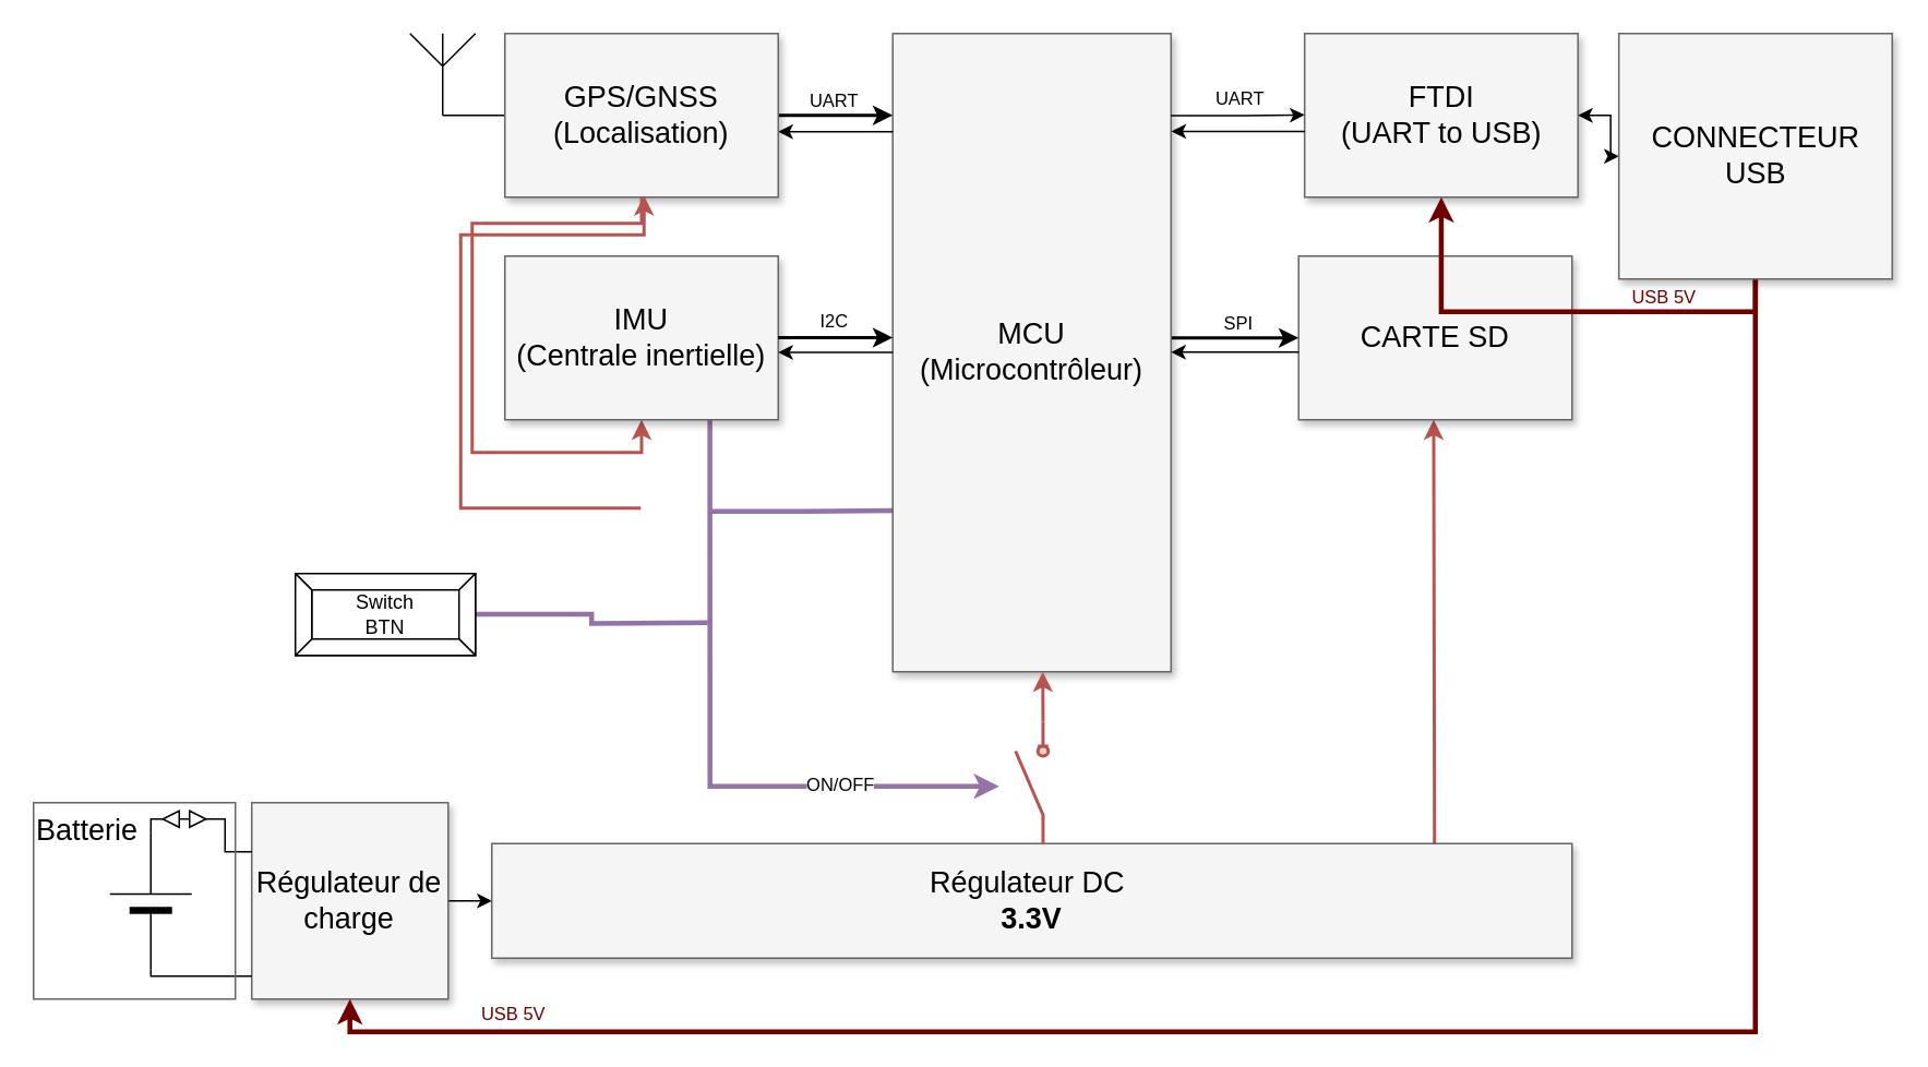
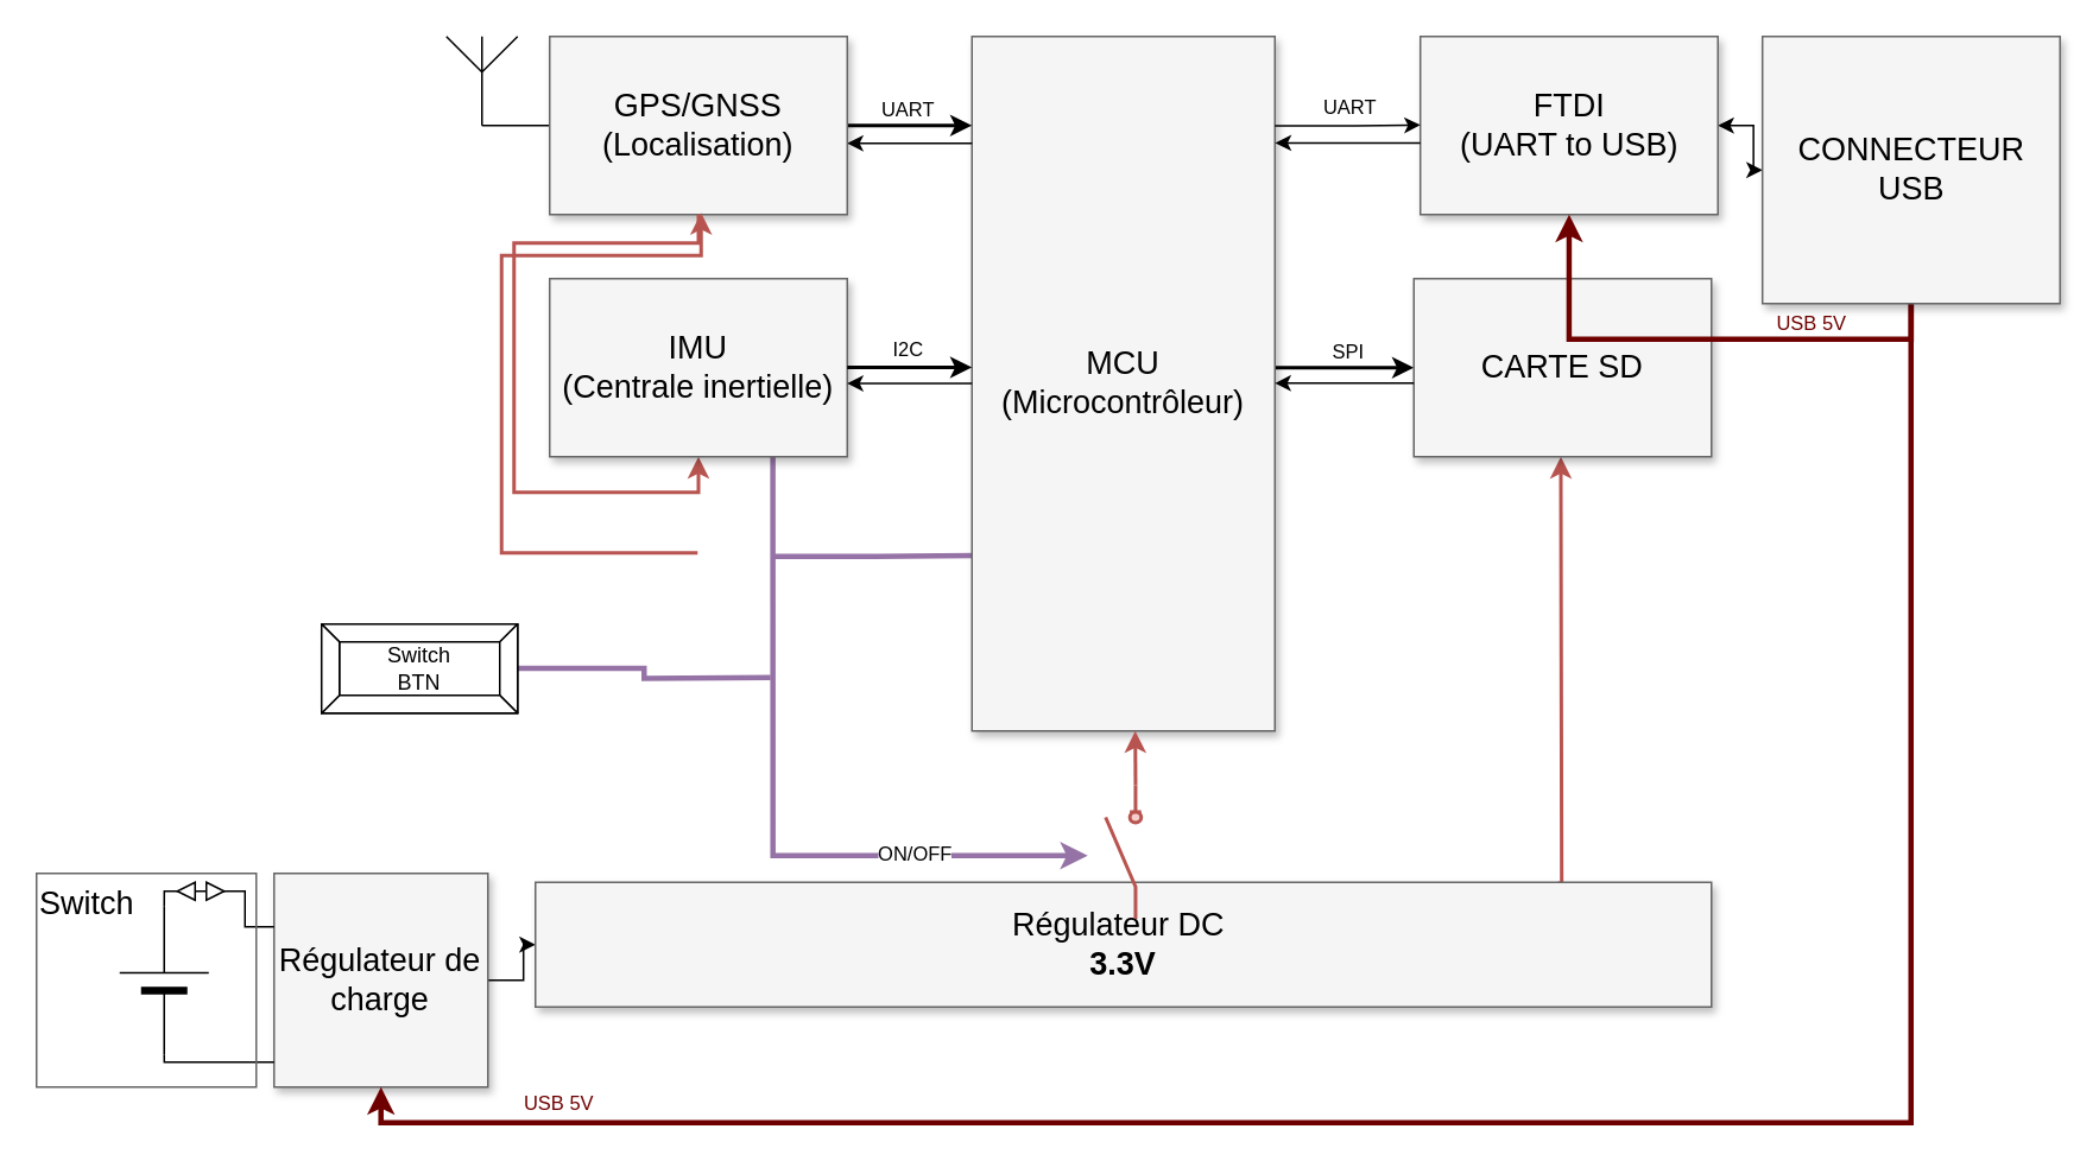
  <mxCell id="0" style=";html=1;" />
  <mxCell id="1" style=";html=1;" parent="0" />
  <mxCell id="2" style="edgeStyle=elbowEdgeStyle;rounded=0;html=1;startArrow=none;startFill=0;jettySize=auto;orthogonalLoop=1;fontSize=18;elbow=vertical;strokeWidth=2;entryX=0;entryY=0.5;entryDx=0;entryDy=0;" parent="1" source="5" target="18" edge="1"><mxGeometry relative="1" as="geometry"><mxPoint x="795" y="154.667" as="targetPoint" /><Array as="points"><mxPoint x="740" y="206" /></Array></mxGeometry></mxCell>
  <mxCell id="3" value="SPI" style="edgeLabel;html=1;align=center;verticalAlign=middle;resizable=0;points=[];" parent="2" vertex="1" connectable="0"><mxGeometry x="0.501" y="2" relative="1" as="geometry"><mxPoint x="-19" y="-8" as="offset" /></mxGeometry></mxCell>
  <mxCell id="4" style="edgeStyle=orthogonalEdgeStyle;rounded=0;orthogonalLoop=1;jettySize=auto;html=1;exitX=0;exitY=0.75;exitDx=0;exitDy=0;endArrow=none;endFill=0;fillColor=#e1d5e7;strokeColor=#9673a6;strokeWidth=3;" edge="1" parent="1"><mxGeometry relative="1" as="geometry"><mxPoint x="433" y="312" as="targetPoint" /><mxPoint x="547" y="311.5" as="sourcePoint" /></mxGeometry></mxCell>
  <mxCell id="5" value="MCU&lt;br&gt;(Microcontrôleur)" style="whiteSpace=wrap;html=1;shadow=1;fontSize=18;fillColor=#f5f5f5;strokeColor=#666666;" parent="1" vertex="1"><mxGeometry x="545" y="20" width="170" height="390" as="geometry" /></mxCell>
  <mxCell id="6" style="edgeStyle=elbowEdgeStyle;rounded=0;html=1;startArrow=none;startFill=0;jettySize=auto;orthogonalLoop=1;fontSize=18;elbow=horizontal;strokeWidth=2;" parent="1" source="10" target="5" edge="1"><mxGeometry relative="1" as="geometry"><Array as="points"><mxPoint x="530" y="70" /><mxPoint x="508" y="206" /><mxPoint x="528" y="186" /><mxPoint x="515" y="190" /></Array></mxGeometry></mxCell>
  <mxCell id="7" value="UART" style="edgeLabel;html=1;align=center;verticalAlign=middle;resizable=0;points=[];" parent="6" vertex="1" connectable="0"><mxGeometry x="0.486" y="1" relative="1" as="geometry"><mxPoint x="-19" y="-9" as="offset" /></mxGeometry></mxCell>
  <mxCell id="8" value="" style="edgeStyle=orthogonalEdgeStyle;rounded=0;orthogonalLoop=1;jettySize=auto;html=1;startArrow=classic;startFill=1;endArrow=none;endFill=0;" parent="1" edge="1"><mxGeometry relative="1" as="geometry"><mxPoint x="475" y="80" as="sourcePoint" /><mxPoint x="545" y="80" as="targetPoint" /><Array as="points"><mxPoint x="528" y="80" /><mxPoint x="528" y="80" /></Array></mxGeometry></mxCell>
  <mxCell id="9" style="edgeStyle=orthogonalEdgeStyle;rounded=0;orthogonalLoop=1;jettySize=auto;html=1;exitX=0;exitY=0.5;exitDx=0;exitDy=0;entryX=0.5;entryY=1;entryDx=0;entryDy=0;entryPerimeter=0;endArrow=none;endFill=0;" parent="1" source="10" target="31" edge="1"><mxGeometry relative="1" as="geometry" /></mxCell>
  <mxCell id="10" value="GPS/GNSS&lt;br&gt;(Localisation)" style="whiteSpace=wrap;html=1;shadow=1;fontSize=18;fillColor=#f5f5f5;strokeColor=#666666;" parent="1" vertex="1"><mxGeometry x="308" y="20" width="167" height="100" as="geometry" /></mxCell>
  <mxCell id="11" style="edgeStyle=orthogonalEdgeStyle;rounded=0;orthogonalLoop=1;jettySize=auto;html=1;exitX=0.5;exitY=1;exitDx=0;exitDy=0;fillColor=#f8cecc;strokeColor=#b85450;startArrow=classic;startFill=1;endArrow=none;endFill=0;strokeWidth=2;" parent="1" source="14" target="10" edge="1"><mxGeometry relative="1" as="geometry" /></mxCell>
  <mxCell id="12" style="edgeStyle=orthogonalEdgeStyle;rounded=0;orthogonalLoop=1;jettySize=auto;html=1;exitX=0.75;exitY=1;exitDx=0;exitDy=0;fillColor=#e1d5e7;strokeColor=#9673a6;strokeWidth=3;" edge="1" parent="1" source="14"><mxGeometry relative="1" as="geometry"><mxPoint x="610" y="480" as="targetPoint" /><Array as="points"><mxPoint x="433" y="480" /></Array></mxGeometry></mxCell>
  <mxCell id="13" value="ON/OFF" style="edgeLabel;html=1;align=center;verticalAlign=middle;resizable=0;points=[];" vertex="1" connectable="0" parent="12"><mxGeometry x="0.513" y="-2" relative="1" as="geometry"><mxPoint y="-4" as="offset" /></mxGeometry></mxCell>
  <mxCell id="14" value="IMU&lt;br&gt;(Centrale inertielle)" style="whiteSpace=wrap;html=1;shadow=1;fontSize=18;fillColor=#f5f5f5;strokeColor=#666666;" parent="1" vertex="1"><mxGeometry x="308" y="156" width="167" height="100" as="geometry" /></mxCell>
  <mxCell id="15" style="edgeStyle=orthogonalEdgeStyle;rounded=0;orthogonalLoop=1;jettySize=auto;html=1;entryX=0;entryY=0.5;entryDx=0;entryDy=0;" parent="1" source="16" target="25" edge="1"><mxGeometry relative="1" as="geometry" /></mxCell>
  <mxCell id="16" value="Régulateur de charge" style="whiteSpace=wrap;html=1;shadow=1;fontSize=18;fillColor=#f5f5f5;strokeColor=#666666;" parent="1" vertex="1"><mxGeometry x="153.33" y="490" width="120" height="120" as="geometry" /></mxCell>
  <mxCell id="17" style="edgeStyle=orthogonalEdgeStyle;rounded=0;orthogonalLoop=1;jettySize=auto;html=1;exitX=0.5;exitY=1;exitDx=0;exitDy=0;entryX=0.871;entryY=-0.007;entryDx=0;entryDy=0;entryPerimeter=0;fillColor=#f8cecc;strokeColor=#b85450;startArrow=classic;startFill=1;endArrow=none;endFill=0;strokeWidth=2;" parent="1" target="25" edge="1"><mxGeometry relative="1" as="geometry"><mxPoint x="875.5" y="256" as="sourcePoint" /><Array as="points"><mxPoint x="876" y="270" /><mxPoint x="876" y="270" /><mxPoint x="876" y="515" /></Array><mxPoint x="880.46" y="516.4" as="targetPoint" /></mxGeometry></mxCell>
  <mxCell id="18" value="CARTE SD" style="whiteSpace=wrap;html=1;shadow=1;fontSize=18;fillColor=#f5f5f5;strokeColor=#666666;" parent="1" vertex="1"><mxGeometry x="793" y="156" width="167" height="100" as="geometry" /></mxCell>
  <mxCell id="19" value="" style="edgeStyle=orthogonalEdgeStyle;rounded=0;orthogonalLoop=1;jettySize=auto;html=1;startArrow=classic;startFill=1;endArrow=none;endFill=0;exitX=1;exitY=0.5;exitDx=0;exitDy=0;" parent="1" edge="1" source="5"><mxGeometry relative="1" as="geometry"><mxPoint x="709.97" y="214.71" as="sourcePoint" /><mxPoint x="792.97" y="214.71" as="targetPoint" /><Array as="points"><mxPoint x="793" y="215" /></Array></mxGeometry></mxCell>
  <mxCell id="20" style="edgeStyle=orthogonalEdgeStyle;rounded=0;orthogonalLoop=1;jettySize=auto;html=1;exitX=0;exitY=0.5;exitDx=0;exitDy=0;exitPerimeter=0;endArrow=none;endFill=0;" parent="1" source="22" edge="1"><mxGeometry relative="1" as="geometry"><mxPoint x="153.33" y="596" as="targetPoint" /><Array as="points"><mxPoint x="101.33" y="596" /><mxPoint x="153.33" y="596" /></Array></mxGeometry></mxCell>
  <mxCell id="21" style="edgeStyle=orthogonalEdgeStyle;rounded=0;orthogonalLoop=1;jettySize=auto;html=1;exitX=1;exitY=0.5;exitDx=0;exitDy=0;exitPerimeter=0;entryX=0;entryY=0.25;entryDx=0;entryDy=0;endArrow=none;endFill=0;" parent="1" source="22" target="16" edge="1"><mxGeometry relative="1" as="geometry"><mxPoint x="130" y="508.293" as="targetPoint" /><Array as="points"><mxPoint x="92" y="500" /><mxPoint x="137" y="500" /><mxPoint x="137" y="520" /></Array></mxGeometry></mxCell>
  <mxCell id="22" value="" style="verticalLabelPosition=bottom;shadow=0;dashed=0;align=center;fillColor=strokeColor;html=1;verticalAlign=top;strokeWidth=1;shape=mxgraph.electrical.miscellaneous.monocell_battery;rotation=-90;" parent="1" vertex="1"><mxGeometry x="50" y="525" width="83.33" height="50" as="geometry" /></mxCell>
  <mxCell id="23" value="" style="triangle;whiteSpace=wrap;html=1;" parent="1" vertex="1"><mxGeometry x="115.33" y="495" width="10" height="10" as="geometry" /></mxCell>
  <mxCell id="24" value="" style="triangle;whiteSpace=wrap;html=1;rotation=-180;" parent="1" vertex="1"><mxGeometry x="99" y="495" width="10" height="10" as="geometry" /></mxCell>
- <mxCell id="25" value="Régulateur DC&amp;nbsp;&lt;br&gt;&lt;b&gt;3.3V&lt;/b&gt;" style="whiteSpace=wrap;html=1;shadow=1;fontSize=18;fillColor=#f5f5f5;strokeColor=#666666;" parent="1" vertex="1"><mxGeometry x="300" y="515" width="660" height="70" as="geometry" /></mxCell>
- <mxCell id="26" value="Batterie" style="whiteSpace=wrap;html=1;shadow=0;fontSize=18;fillColor=none;strokeColor=#666666;align=left;horizontal=1;verticalAlign=top;" parent="1" vertex="1"><mxGeometry x="20" y="490" width="123.33" height="120" as="geometry" /></mxCell>
+ <mxCell id="25" value="Régulateur DC&amp;nbsp;&lt;br&gt;&lt;b&gt;3.3V&lt;/b&gt;" style="whiteSpace=wrap;html=1;shadow=1;fontSize=18;fillColor=#f5f5f5;strokeColor=#666666;" parent="1" vertex="1"><mxGeometry x="300" y="495" width="660" height="70" as="geometry" /></mxCell>
+ <mxCell id="26" value="Switch" style="whiteSpace=wrap;html=1;shadow=0;fontSize=18;fillColor=none;strokeColor=#666666;align=left;horizontal=1;verticalAlign=top;" parent="1" vertex="1"><mxGeometry x="20" y="490" width="123.33" height="120" as="geometry" /></mxCell>
  <mxCell id="27" value="" style="endArrow=classic;html=1;rounded=0;fillColor=#f8cecc;strokeColor=#b85450;strokeWidth=2;" parent="1" edge="1"><mxGeometry width="50" height="50" relative="1" as="geometry"><mxPoint x="391" y="310" as="sourcePoint" /><mxPoint x="393" y="119" as="targetPoint" /><Array as="points"><mxPoint x="281" y="310" /><mxPoint x="281" y="293" /><mxPoint x="281" y="223" /><mxPoint x="281" y="143" /><mxPoint x="393" y="143" /></Array></mxGeometry></mxCell>
  <mxCell id="28" style="edgeStyle=orthogonalEdgeStyle;rounded=0;orthogonalLoop=1;jettySize=auto;html=1;exitX=0.5;exitY=1;exitDx=0;exitDy=0;entryX=0.5;entryY=1;entryDx=0;entryDy=0;fillColor=#f8cecc;strokeColor=#b85450;strokeWidth=2;" parent="1" edge="1"><mxGeometry relative="1" as="geometry"><Array as="points"><mxPoint x="1074" y="280" /><mxPoint x="882" y="280" /></Array><mxPoint x="881.5" y="256" as="targetPoint" /></mxGeometry></mxCell>
  <mxCell id="29" value="USB 5V" style="edgeLabel;html=1;align=center;verticalAlign=middle;resizable=0;points=[];fontColor=#b85450;labelBackgroundColor=none;" parent="28" vertex="1" connectable="0"><mxGeometry x="-0.085" y="1" relative="1" as="geometry"><mxPoint x="52" y="-11" as="offset" /></mxGeometry></mxCell>
  <mxCell id="30" style="edgeStyle=orthogonalEdgeStyle;rounded=0;orthogonalLoop=1;jettySize=auto;html=1;entryX=0.5;entryY=1;entryDx=0;entryDy=0;fillColor=#a20025;strokeColor=#6F0000;strokeWidth=3;" parent="1" target="16" edge="1"><mxGeometry relative="1" as="geometry"><mxPoint x="1072" y="140" as="sourcePoint" /><Array as="points"><mxPoint x="1072" y="630" /><mxPoint x="213" y="630" /></Array></mxGeometry></mxCell>
  <mxCell id="31" value="" style="verticalLabelPosition=bottom;shadow=0;dashed=0;align=center;html=1;verticalAlign=top;shape=mxgraph.electrical.radio.aerial_-_antenna_1;" parent="1" vertex="1"><mxGeometry x="250" y="20" width="40" height="50" as="geometry" /></mxCell>
  <mxCell id="32" style="edgeStyle=elbowEdgeStyle;rounded=0;html=1;startArrow=none;startFill=0;jettySize=auto;orthogonalLoop=1;fontSize=18;elbow=horizontal;strokeWidth=2;" parent="1" edge="1"><mxGeometry relative="1" as="geometry"><Array as="points"><mxPoint x="530" y="205.83" /><mxPoint x="508" y="341.83" /><mxPoint x="528" y="321.83" /><mxPoint x="515" y="325.83" /></Array><mxPoint x="475" y="205.83" as="sourcePoint" /><mxPoint x="545" y="205.83" as="targetPoint" /></mxGeometry></mxCell>
  <mxCell id="33" value="I2C" style="edgeLabel;html=1;align=center;verticalAlign=middle;resizable=0;points=[];" parent="32" vertex="1" connectable="0"><mxGeometry x="0.486" y="1" relative="1" as="geometry"><mxPoint x="-19" y="-9" as="offset" /></mxGeometry></mxCell>
  <mxCell id="34" value="" style="edgeStyle=orthogonalEdgeStyle;rounded=0;orthogonalLoop=1;jettySize=auto;html=1;startArrow=classic;startFill=1;endArrow=none;endFill=0;" parent="1" edge="1"><mxGeometry relative="1" as="geometry"><mxPoint x="475" y="214.84" as="sourcePoint" /><mxPoint x="545" y="214.84" as="targetPoint" /><Array as="points"><mxPoint x="528" y="214.84" /><mxPoint x="528" y="214.84" /></Array></mxGeometry></mxCell>
  <mxCell id="35" value="" style="edgeStyle=orthogonalEdgeStyle;rounded=0;orthogonalLoop=1;jettySize=auto;html=1;startArrow=classic;startFill=1;" parent="1" source="36" target="39" edge="1"><mxGeometry relative="1" as="geometry" /></mxCell>
  <mxCell id="36" value="FTDI&lt;br&gt;(UART to USB)" style="whiteSpace=wrap;html=1;shadow=1;fontSize=18;fillColor=#f5f5f5;strokeColor=#666666;" parent="1" vertex="1"><mxGeometry x="796.64" y="20" width="167" height="100" as="geometry" /></mxCell>
  <mxCell id="37" style="edgeStyle=orthogonalEdgeStyle;rounded=0;orthogonalLoop=1;jettySize=auto;html=1;exitX=0.5;exitY=1;exitDx=0;exitDy=0;entryX=0.5;entryY=1;entryDx=0;entryDy=0;fillColor=#a20025;strokeColor=#6F0000;strokeWidth=3;" parent="1" source="39" target="36" edge="1"><mxGeometry relative="1" as="geometry" /></mxCell>
  <mxCell id="38" value="USB 5V" style="edgeLabel;html=1;align=center;verticalAlign=middle;resizable=0;points=[];fontColor=#6f0000;" parent="37" vertex="1" connectable="0"><mxGeometry x="-0.402" y="-3" relative="1" as="geometry"><mxPoint x="7" y="-7" as="offset" /></mxGeometry></mxCell>
  <mxCell id="39" value="CONNECTEUR USB" style="whiteSpace=wrap;html=1;shadow=1;fontSize=18;fillColor=#f5f5f5;strokeColor=#666666;" parent="1" vertex="1"><mxGeometry x="988.64" y="20" width="167" height="150" as="geometry" /></mxCell>
  <mxCell id="40" style="edgeStyle=elbowEdgeStyle;rounded=0;html=1;startArrow=none;startFill=0;jettySize=auto;orthogonalLoop=1;fontSize=18;elbow=horizontal;strokeWidth=1;exitX=1.008;exitY=0.216;exitDx=0;exitDy=0;exitPerimeter=0;" parent="1" edge="1"><mxGeometry relative="1" as="geometry"><Array as="points"><mxPoint x="759.64" y="69.75" /><mxPoint x="779.64" y="49.75" /><mxPoint x="766.64" y="53.75" /></Array><mxPoint x="715" y="70.23" as="sourcePoint" /><mxPoint x="796.64" y="69.75" as="targetPoint" /></mxGeometry></mxCell>
  <mxCell id="41" value="UART" style="edgeLabel;html=1;align=center;verticalAlign=middle;resizable=0;points=[];" parent="40" vertex="1" connectable="0"><mxGeometry x="0.486" y="1" relative="1" as="geometry"><mxPoint x="-19" y="-9" as="offset" /></mxGeometry></mxCell>
  <mxCell id="42" value="" style="edgeStyle=orthogonalEdgeStyle;rounded=0;orthogonalLoop=1;jettySize=auto;html=1;startArrow=classic;startFill=1;endArrow=none;endFill=0;exitX=1.009;exitY=0.25;exitDx=0;exitDy=0;exitPerimeter=0;" parent="1" edge="1"><mxGeometry relative="1" as="geometry"><mxPoint x="715.17" y="79.75" as="sourcePoint" /><mxPoint x="796.64" y="79.75" as="targetPoint" /><Array as="points" /></mxGeometry></mxCell>
  <mxCell id="43" value="USB 5V" style="edgeLabel;html=1;align=center;verticalAlign=middle;resizable=0;points=[];fontColor=#6f0000;" vertex="1" connectable="0" parent="1"><mxGeometry x="409.999" y="440" as="geometry"><mxPoint x="-97" y="178" as="offset" /></mxGeometry></mxCell>
  <mxCell id="44" style="edgeStyle=orthogonalEdgeStyle;rounded=0;orthogonalLoop=1;jettySize=auto;html=1;exitX=1;exitY=0.84;exitDx=0;exitDy=0;entryX=0.539;entryY=1;entryDx=0;entryDy=0;entryPerimeter=0;fillColor=#f8cecc;strokeColor=#b85450;strokeWidth=2;" edge="1" parent="1" source="45" target="5"><mxGeometry relative="1" as="geometry" /></mxCell>
  <mxCell id="45" value="" style="html=1;shape=mxgraph.electrical.electro-mechanical.switchDisconnector;aspect=fixed;elSwitchState=off;rotation=-90;fillColor=#f8cecc;strokeColor=#b85450;strokeWidth=2;" vertex="1" parent="1"><mxGeometry x="592.5" y="468" width="75" height="20" as="geometry" /></mxCell>
  <mxCell id="46" style="edgeStyle=orthogonalEdgeStyle;rounded=0;orthogonalLoop=1;jettySize=auto;html=1;fillColor=#e1d5e7;strokeColor=#9673a6;strokeWidth=3;endArrow=none;endFill=0;exitX=0.993;exitY=0.498;exitDx=0;exitDy=0;exitPerimeter=0;" edge="1" parent="1" source="47"><mxGeometry relative="1" as="geometry"><mxPoint x="432" y="380" as="targetPoint" /><mxPoint x="250" y="380" as="sourcePoint" /></mxGeometry></mxCell>
  <mxCell id="47" value="Switch&lt;br&gt;BTN" style="labelPosition=center;verticalLabelPosition=middle;align=center;html=1;shape=mxgraph.basic.button;dx=10;whiteSpace=wrap;" vertex="1" parent="1"><mxGeometry x="179.99" y="350" width="110" height="50" as="geometry" /></mxCell>
